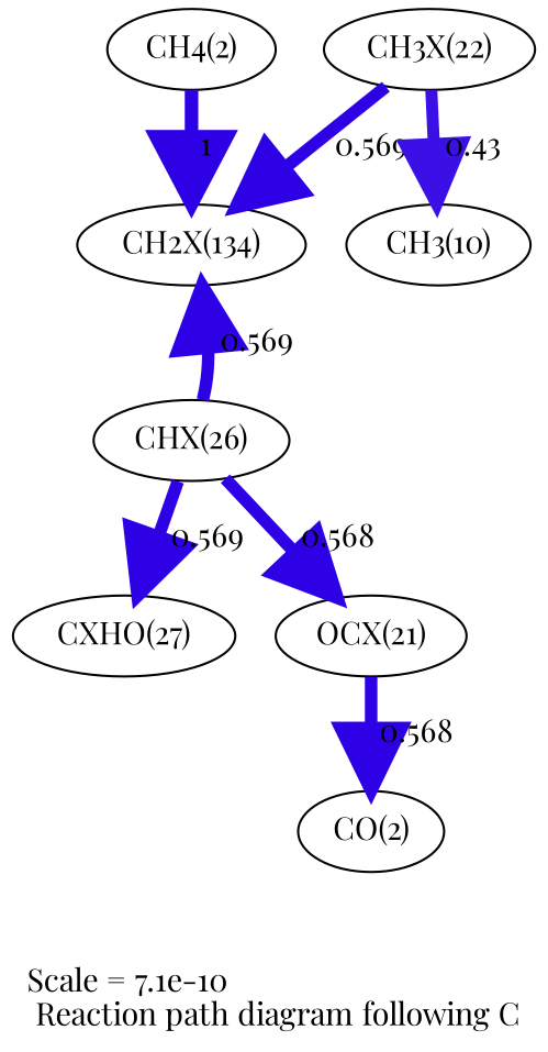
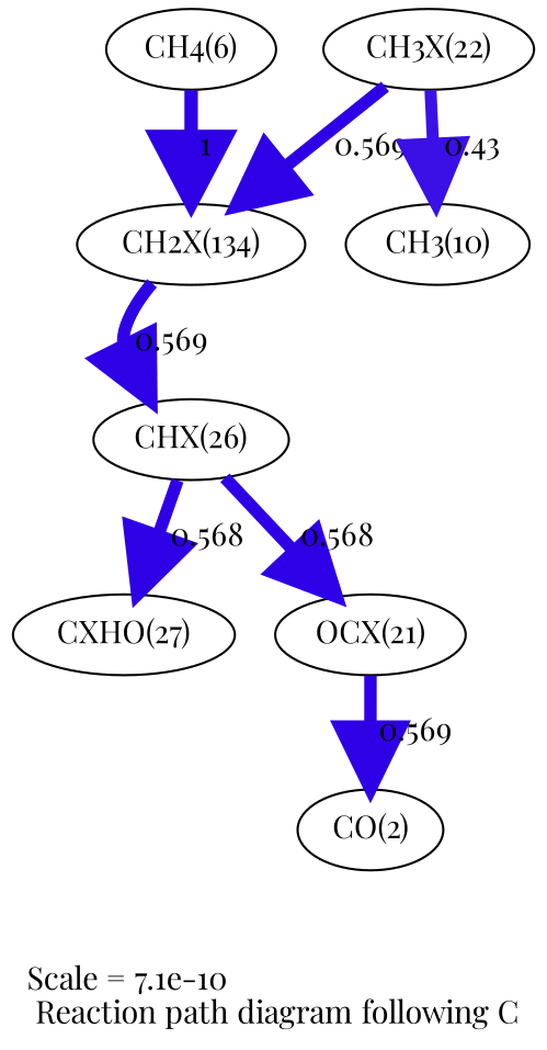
  digraph {
    fontname="Playfair Display"
    label="Scale = 7.1e-10\l Reaction path diagram following C"
    node [fontname="Playfair Display"]
    edge [arrowsize=2.79 color="0.7, 1.07, 0.9" fontname="Playfair Display" penwidth=5.57]
-   n1 [label="CH4(2)"]
+   n1 [label="CH4(6)"]
    n2 [label="CH2X(134)"]
    n3 [label="CH3X(22)"]
    n4 [label="CH3(10)"]
    n5 [label="CHX(26)"]
    n6 [label="CXHO(27)"]
    n7 [label="OCX(21)"]
    n8 [label="CO(2)"]
    n1 -> n2 [arrowsize=3 color="0.7, 1.5, 0.9" label=" 1" penwidth=6]
-   n5 -> n2 [label=" 0.569"]
+   n2 -> n5 [label=" 0.569"]
    n3 -> n2 [label=" 0.569"]
    n3 -> n4 [arrowsize=2.68 color="0.7, 0.93, 0.9" label=" 0.43" penwidth=5.36]
-   n5 -> n6 [label=" 0.569"]
+   n5 -> n6 [label=" 0.568"]
    n5 -> n7 [label=" 0.568"]
-   n7 -> n8 [label=" 0.568"]
+   n7 -> n8 [label=" 0.569"]
  }
